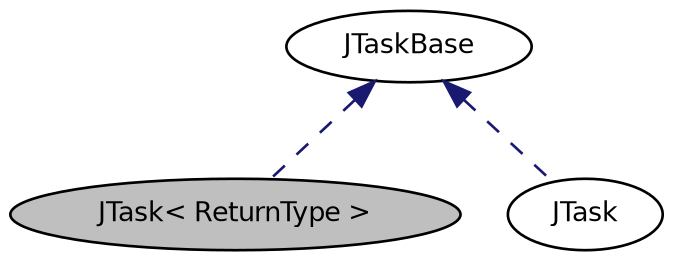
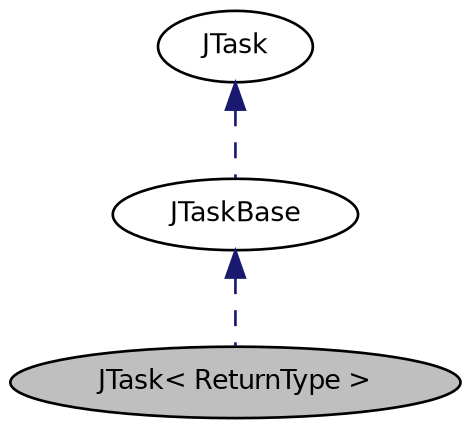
  digraph {
    node [color=black fillcolor=white fontname=Helvetica fontsize=10 shape=ellipse style=filled]
    edge [color=midnightblue dir=back fontname=Helvetica fontsize=10 labelfontname=Helvetica labelfontsize=10 style=dashed]
    n1 [fillcolor=grey75 fontcolor=black height=0.2 label="JTask\< ReturnType \>" width=0.4]
    n2 [height=0.2 label=JTaskBase width=0.4]
    n3 [height=0.2 label=JTask width=0.4]
    n2 -> n1
-   n2 -> n3
+   n3 -> n2
  }
